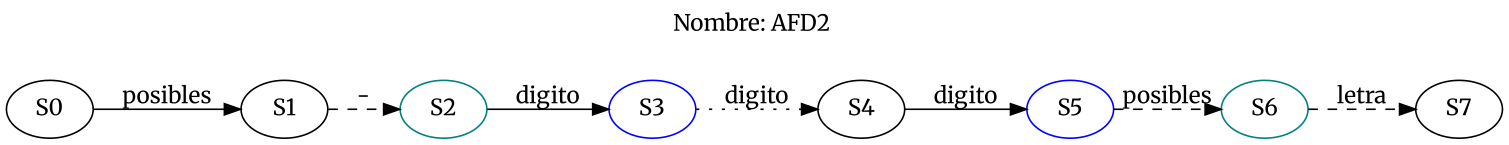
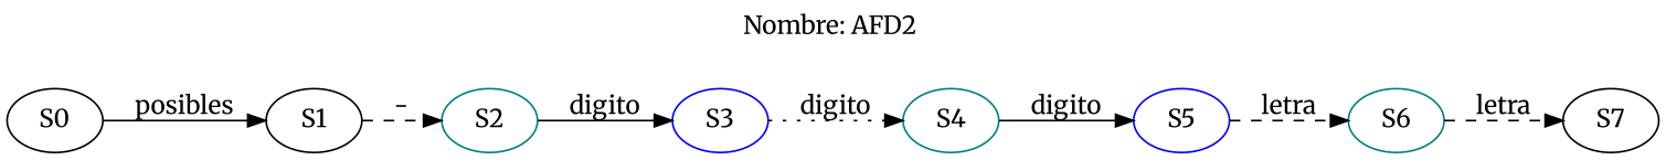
  digraph {
    fontname=Merriweather
    label="Nombre: AFD2 "
    labelloc=t
    rankdir=LR
    node [color=black fontname=Merriweather]
    edge [fontname=Merriweather style=solid]
    S0
    S1
    S2 [color=teal]
    S3 [color=blue]
-   S4
+   S4 [color=teal]
    S5 [color=blue]
    S6 [color=teal]
    S7
    S0 -> S1 [label=posibles]
    S1 -> S2 [label="-" style=dashed]
    S2 -> S3 [label=digito]
    S3 -> S4 [label=digito style=dotted]
    S4 -> S5 [label=digito]
-   S5 -> S6 [label=posibles style=dashed]
+   S5 -> S6 [label=letra style=dashed]
    S6 -> S7 [label=letra style=dashed]
  }
